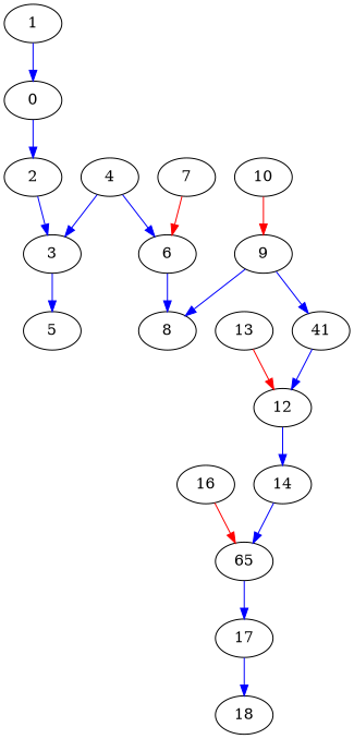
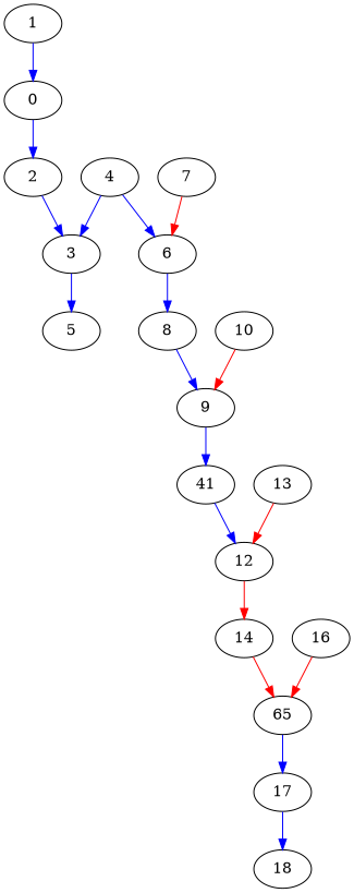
  digraph {
    node [color=black]
    edge [color=blue]
    n1 [label=0]
    n2 [label=2]
    n3 [label=3]
    n4 [label=1]
    n5 [label=7]
    n6 [label=6]
    n7 [label=8]
    n8 [label=14]
    n9 [label=65]
    n10 [label=17]
    n11 [label=12]
    n12 [label=5]
    n13 [label=9]
    n14 [label=41]
    n15 [label=10]
    n16 [label=16]
    n17 [label=4]
    n18 [label=18]
    n19 [label=13]
    n1 -> n2
    n2 -> n3
    n3 -> n12
    n4 -> n1
    n5 -> n6 [color=red]
    n6 -> n7
-   n13 -> n7
-   n8 -> n9
+   n7 -> n13
+   n8 -> n9 [color=red]
    n9 -> n10
    n10 -> n18
-   n11 -> n8
+   n11 -> n8 [color=red]
    n13 -> n14
    n14 -> n11
    n15 -> n13 [color=red]
    n16 -> n9 [color=red]
    n17 -> n3
    n17 -> n6
    n19 -> n11 [color=red]
  }
